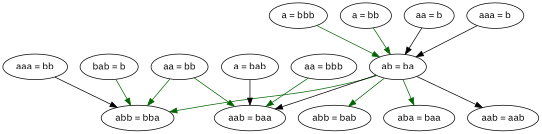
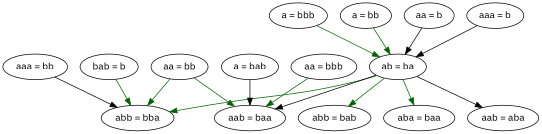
  digraph {
    fontname="IBM Plex Sans"
    rankdir=TB
    node [fontname="IBM Plex Sans" shape=ellipse]
    edge [color=darkgreen fontname="IBM Plex Sans"]
    "a = bbb"
    "ab = ba"
    "abb = bba"
    "abb = bab"
    "aba = baa"
    "aab = baa"
-   "aab = aba" [label="aab = aab"]
+   "aab = aba"
    "a = bb"
    "aa = b"
    "aa = bb"
    "aaa = bb"
    "a = bab"
    "aa = bbb"
    "aaa = b"
    n15 [label="bab = b"]
    "a = bbb" -> "ab = ba"
    "ab = ba" -> "abb = bba"
    "ab = ba" -> "abb = bab"
    "ab = ba" -> "aba = baa"
    "ab = ba" -> "aab = baa" [color=black]
    "ab = ba" -> "aab = aba" [color=black]
    "a = bb" -> "ab = ba"
    "aa = b" -> "ab = ba" [color=black]
    "aa = bb" -> "abb = bba"
    "aa = bb" -> "aab = baa"
    "aaa = bb" -> "abb = bba" [color=black]
    "a = bab" -> "aab = baa" [color=black]
    "aa = bbb" -> "aab = baa"
    "aaa = b" -> "ab = ba" [color=black]
    n15 -> "abb = bba"
  }
